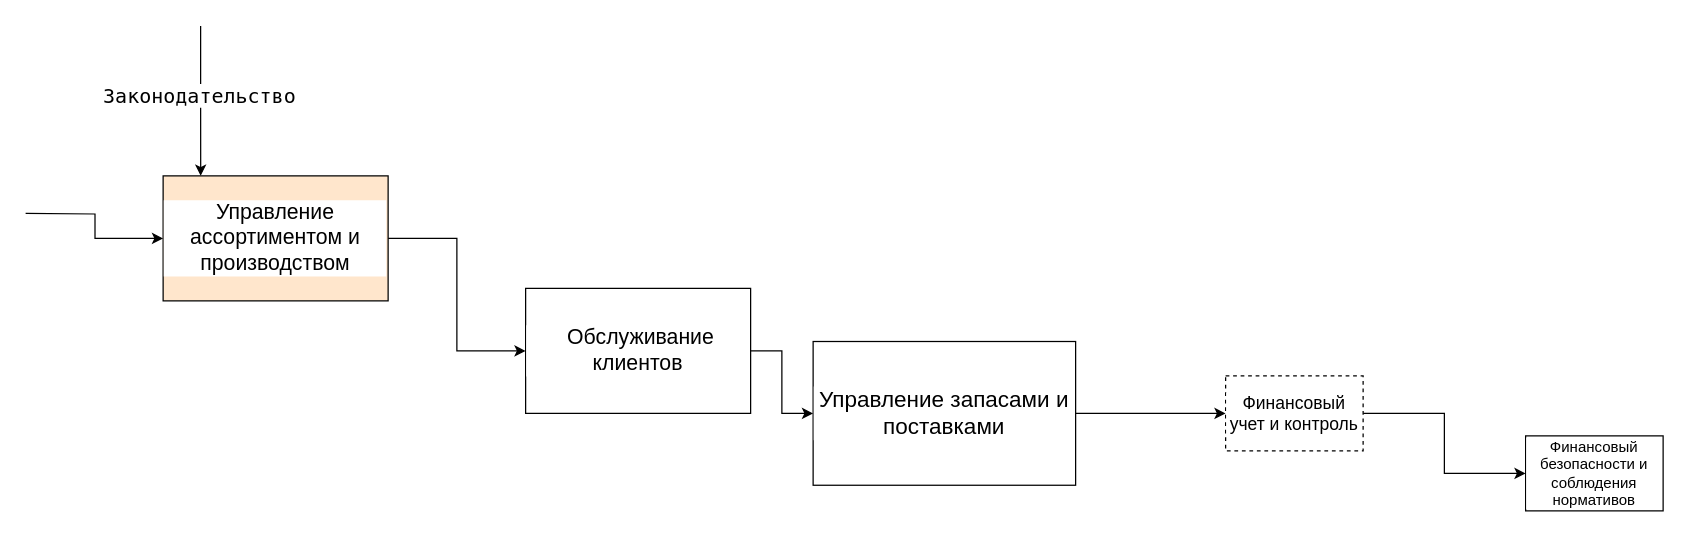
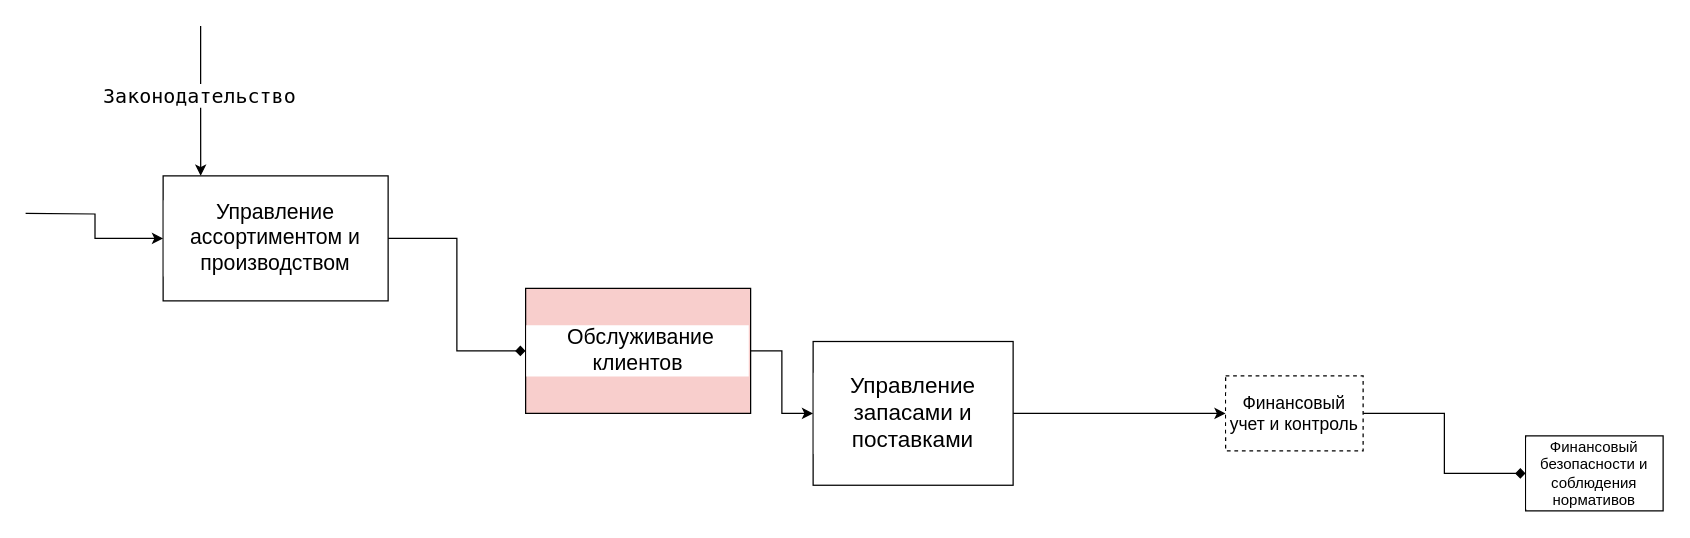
  <mxCell id="0" />
  <mxCell id="1" parent="0" />
  <mxCell id="2" value="" style="edgeStyle=orthogonalEdgeStyle;rounded=0;orthogonalLoop=1;jettySize=auto;html=1;" edge="1" parent="1" target="6"><mxGeometry relative="1" as="geometry"><mxPoint x="20" y="170" as="sourcePoint" /></mxGeometry></mxCell>
- <mxCell id="3" value="" style="edgeStyle=orthogonalEdgeStyle;rounded=0;orthogonalLoop=1;jettySize=auto;html=1;" edge="1" parent="1" source="6" target="8"><mxGeometry relative="1" as="geometry" /></mxCell>
+ <mxCell id="3" value="" style="edgeStyle=orthogonalEdgeStyle;rounded=0;orthogonalLoop=1;jettySize=auto;html=1;endArrow=diamond;" edge="1" parent="1" source="6" target="8"><mxGeometry relative="1" as="geometry" /></mxCell>
  <mxCell id="4" value="" style="edgeStyle=orthogonalEdgeStyle;rounded=0;orthogonalLoop=1;jettySize=auto;html=1;" edge="1" parent="1"><mxGeometry relative="1" as="geometry"><mxPoint x="160" y="20" as="sourcePoint" /><mxPoint x="160.059" y="140" as="targetPoint" /><Array as="points"><mxPoint x="161" y="81" /></Array></mxGeometry></mxCell>
  <mxCell id="5" value="&lt;span style=&quot;font-family: Consolas, Monaco, &amp;quot;Andale Mono&amp;quot;, monospace; font-size: medium; text-align: left; text-wrap-mode: wrap;&quot;&gt;Законодательство&lt;/span&gt;" style="edgeLabel;html=1;align=center;verticalAlign=middle;resizable=0;points=[];labelBackgroundColor=default;fontColor=default;" vertex="1" connectable="0" parent="4"><mxGeometry x="-0.104" y="-2" relative="1" as="geometry"><mxPoint y="1" as="offset" /></mxGeometry></mxCell>
- <mxCell id="6" value="&lt;span style=&quot;font-family: Arial, sans-serif; text-align: left;&quot;&gt;Управление ассортиментом и производством&lt;/span&gt;" style="whiteSpace=wrap;html=1;rounded=0;fontSize=17;labelBackgroundColor=default;fillColor=#ffe6cc;" vertex="1" parent="1"><mxGeometry x="130" y="140" width="180" height="100" as="geometry" /></mxCell>
+ <mxCell id="6" value="&lt;span style=&quot;font-family: Arial, sans-serif; text-align: left;&quot;&gt;Управление ассортиментом и производством&lt;/span&gt;" style="whiteSpace=wrap;html=1;rounded=0;fontSize=17;labelBackgroundColor=default;" vertex="1" parent="1"><mxGeometry x="130" y="140" width="180" height="100" as="geometry" /></mxCell>
  <mxCell id="7" value="" style="edgeStyle=orthogonalEdgeStyle;rounded=0;orthogonalLoop=1;jettySize=auto;html=1;" edge="1" parent="1" source="8" target="10"><mxGeometry relative="1" as="geometry" /></mxCell>
- <mxCell id="8" value="&lt;span style=&quot;font-family: Arial, sans-serif; text-align: left;&quot;&gt;&amp;nbsp;Обслуживание клиентов&lt;/span&gt;" style="whiteSpace=wrap;html=1;rounded=0;labelBackgroundColor=default;fontSize=17;" vertex="1" parent="1"><mxGeometry x="420" y="230" width="180" height="100" as="geometry" /></mxCell>
+ <mxCell id="8" value="&lt;span style=&quot;font-family: Arial, sans-serif; text-align: left;&quot;&gt;&amp;nbsp;Обслуживание клиентов&lt;/span&gt;" style="whiteSpace=wrap;html=1;rounded=0;labelBackgroundColor=default;fontSize=17;fillColor=#f8cecc;" vertex="1" parent="1"><mxGeometry x="420" y="230" width="180" height="100" as="geometry" /></mxCell>
  <mxCell id="9" value="" style="edgeStyle=orthogonalEdgeStyle;rounded=0;orthogonalLoop=1;jettySize=auto;html=1;" edge="1" parent="1" source="10" target="12"><mxGeometry relative="1" as="geometry" /></mxCell>
- <mxCell id="10" value="&lt;span style=&quot;font-family: Arial, sans-serif; text-align: left;&quot;&gt;Управление запасами и поставками&lt;/span&gt;" style="whiteSpace=wrap;html=1;rounded=0;labelBackgroundColor=default;fontSize=18;" vertex="1" parent="1"><mxGeometry x="650" y="272.5" width="210" height="115" as="geometry" /></mxCell>
- <mxCell id="11" value="" style="edgeStyle=orthogonalEdgeStyle;rounded=0;orthogonalLoop=1;jettySize=auto;html=1;" edge="1" parent="1" source="12" target="13"><mxGeometry relative="1" as="geometry" /></mxCell>
+ <mxCell id="10" value="&lt;span style=&quot;font-family: Arial, sans-serif; text-align: left;&quot;&gt;Управление запасами и поставками&lt;/span&gt;" style="whiteSpace=wrap;html=1;rounded=0;labelBackgroundColor=default;fontSize=18;" vertex="1" parent="1"><mxGeometry x="650" y="272.5" width="160" height="115" as="geometry" /></mxCell>
+ <mxCell id="11" value="" style="edgeStyle=orthogonalEdgeStyle;rounded=0;orthogonalLoop=1;jettySize=auto;html=1;endArrow=diamond;" edge="1" parent="1" source="12" target="13"><mxGeometry relative="1" as="geometry" /></mxCell>
  <mxCell id="12" value="&lt;span style=&quot;font-family: Arial, sans-serif; text-align: left;&quot;&gt;Финансовый учет и контроль&lt;/span&gt;" style="whiteSpace=wrap;html=1;rounded=0;fontSize=14;labelBackgroundColor=default;dashed=1;" vertex="1" parent="1"><mxGeometry x="980" y="300" width="110" height="60" as="geometry" /></mxCell>
  <mxCell id="13" value="&lt;span style=&quot;font-family: Arial, sans-serif; text-align: left;&quot;&gt;Финансовый безопасности и соблюдения нормативов&lt;/span&gt;" style="whiteSpace=wrap;html=1;rounded=0;labelBackgroundColor=default;fontSize=12;horizontal=1;" vertex="1" parent="1"><mxGeometry x="1220" y="348" width="110" height="60" as="geometry" /></mxCell>
